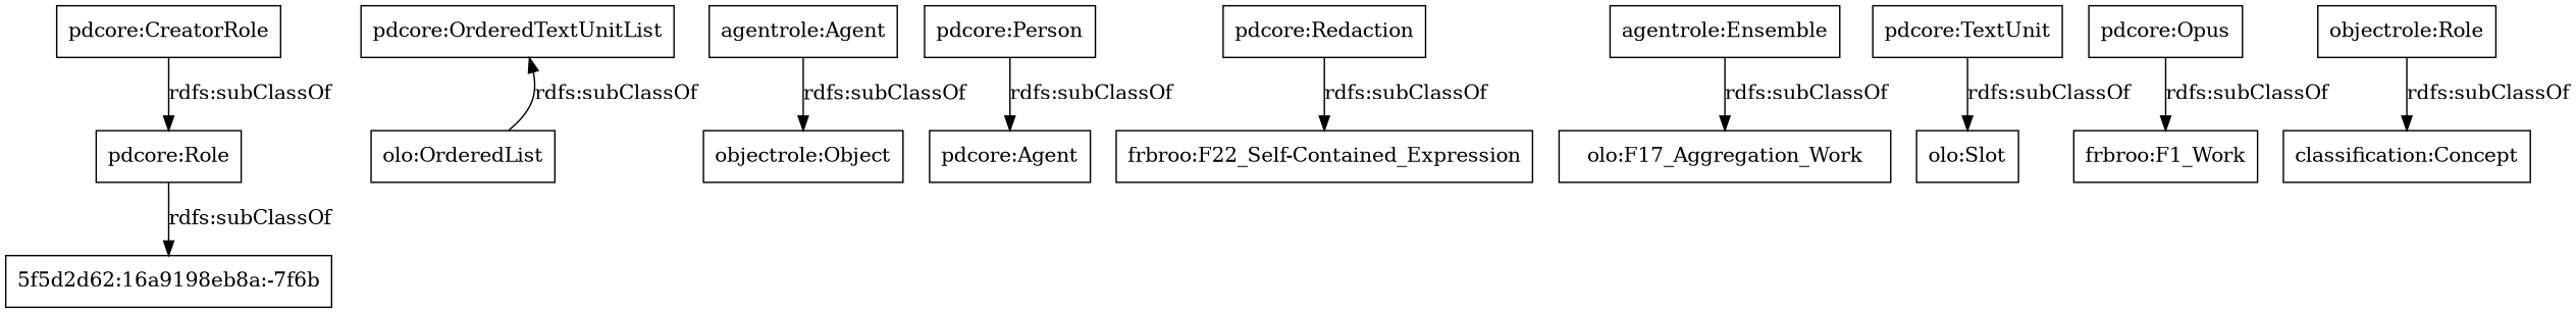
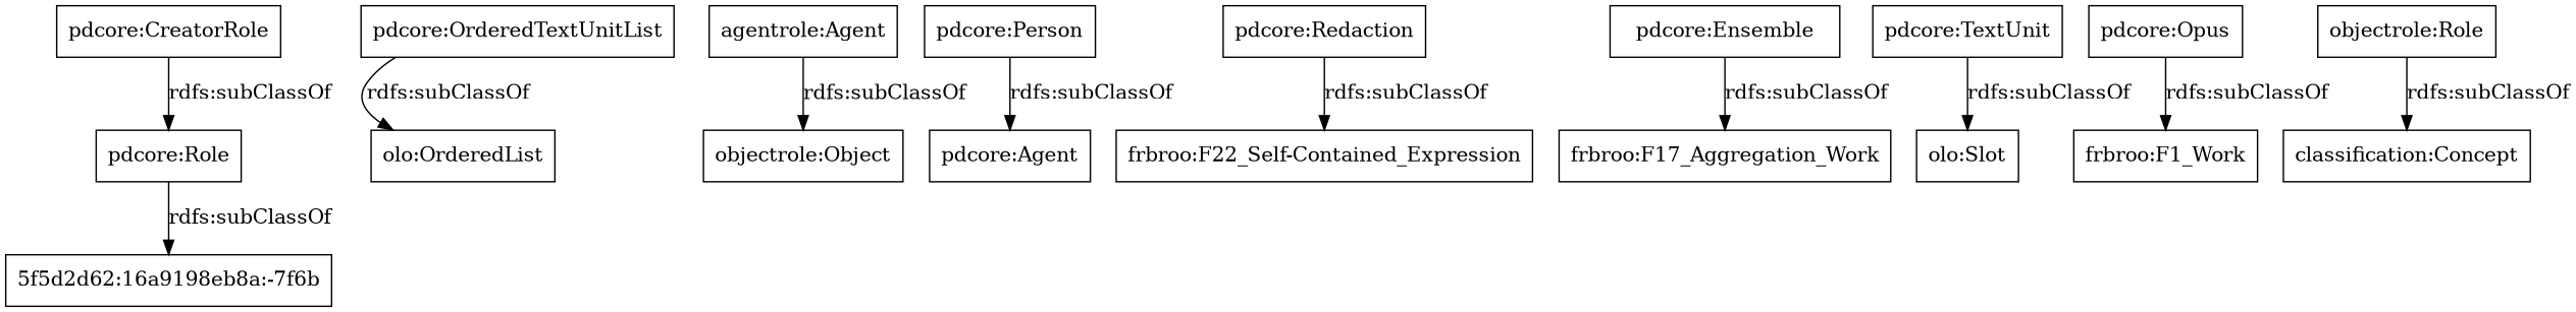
  digraph {
    rankdir=TB
    node [color=black shape=rectangle]
    "pdcore:Role"
    "5f5d2d62:16a9198eb8a:-7f6b"
    "pdcore:OrderedTextUnitList"
    "olo:OrderedList"
    "agentrole:Agent"
    "objectrole:Object"
    "pdcore:CreatorRole"
    "pdcore:Person"
    "pdcore:Agent"
    "pdcore:Redaction"
    "frbroo:F22_Self-Contained_Expression"
-   "pdcore:Ensemble" [label="agentrole:Ensemble"]
-   "frbroo:F17_Aggregation_Work" [label="olo:F17_Aggregation_Work"]
+   "pdcore:Ensemble"
+   "frbroo:F17_Aggregation_Work"
    "pdcore:TextUnit"
    "olo:Slot"
    "pdcore:Opus"
    "frbroo:F1_Work"
    "objectrole:Role"
    "classification:Concept"
    "pdcore:Role" -> "5f5d2d62:16a9198eb8a:-7f6b" [label="rdfs:subClassOf"]
-   "olo:OrderedList" -> "pdcore:OrderedTextUnitList" [label="rdfs:subClassOf"]
+   "pdcore:OrderedTextUnitList" -> "olo:OrderedList" [label="rdfs:subClassOf"]
    "agentrole:Agent" -> "objectrole:Object" [label="rdfs:subClassOf"]
    "pdcore:CreatorRole" -> "pdcore:Role" [label="rdfs:subClassOf"]
    "pdcore:Person" -> "pdcore:Agent" [label="rdfs:subClassOf"]
    "pdcore:Redaction" -> "frbroo:F22_Self-Contained_Expression" [label="rdfs:subClassOf"]
    "pdcore:Ensemble" -> "frbroo:F17_Aggregation_Work" [label="rdfs:subClassOf"]
    "pdcore:TextUnit" -> "olo:Slot" [label="rdfs:subClassOf"]
    "pdcore:Opus" -> "frbroo:F1_Work" [label="rdfs:subClassOf"]
    "objectrole:Role" -> "classification:Concept" [label="rdfs:subClassOf"]
  }
